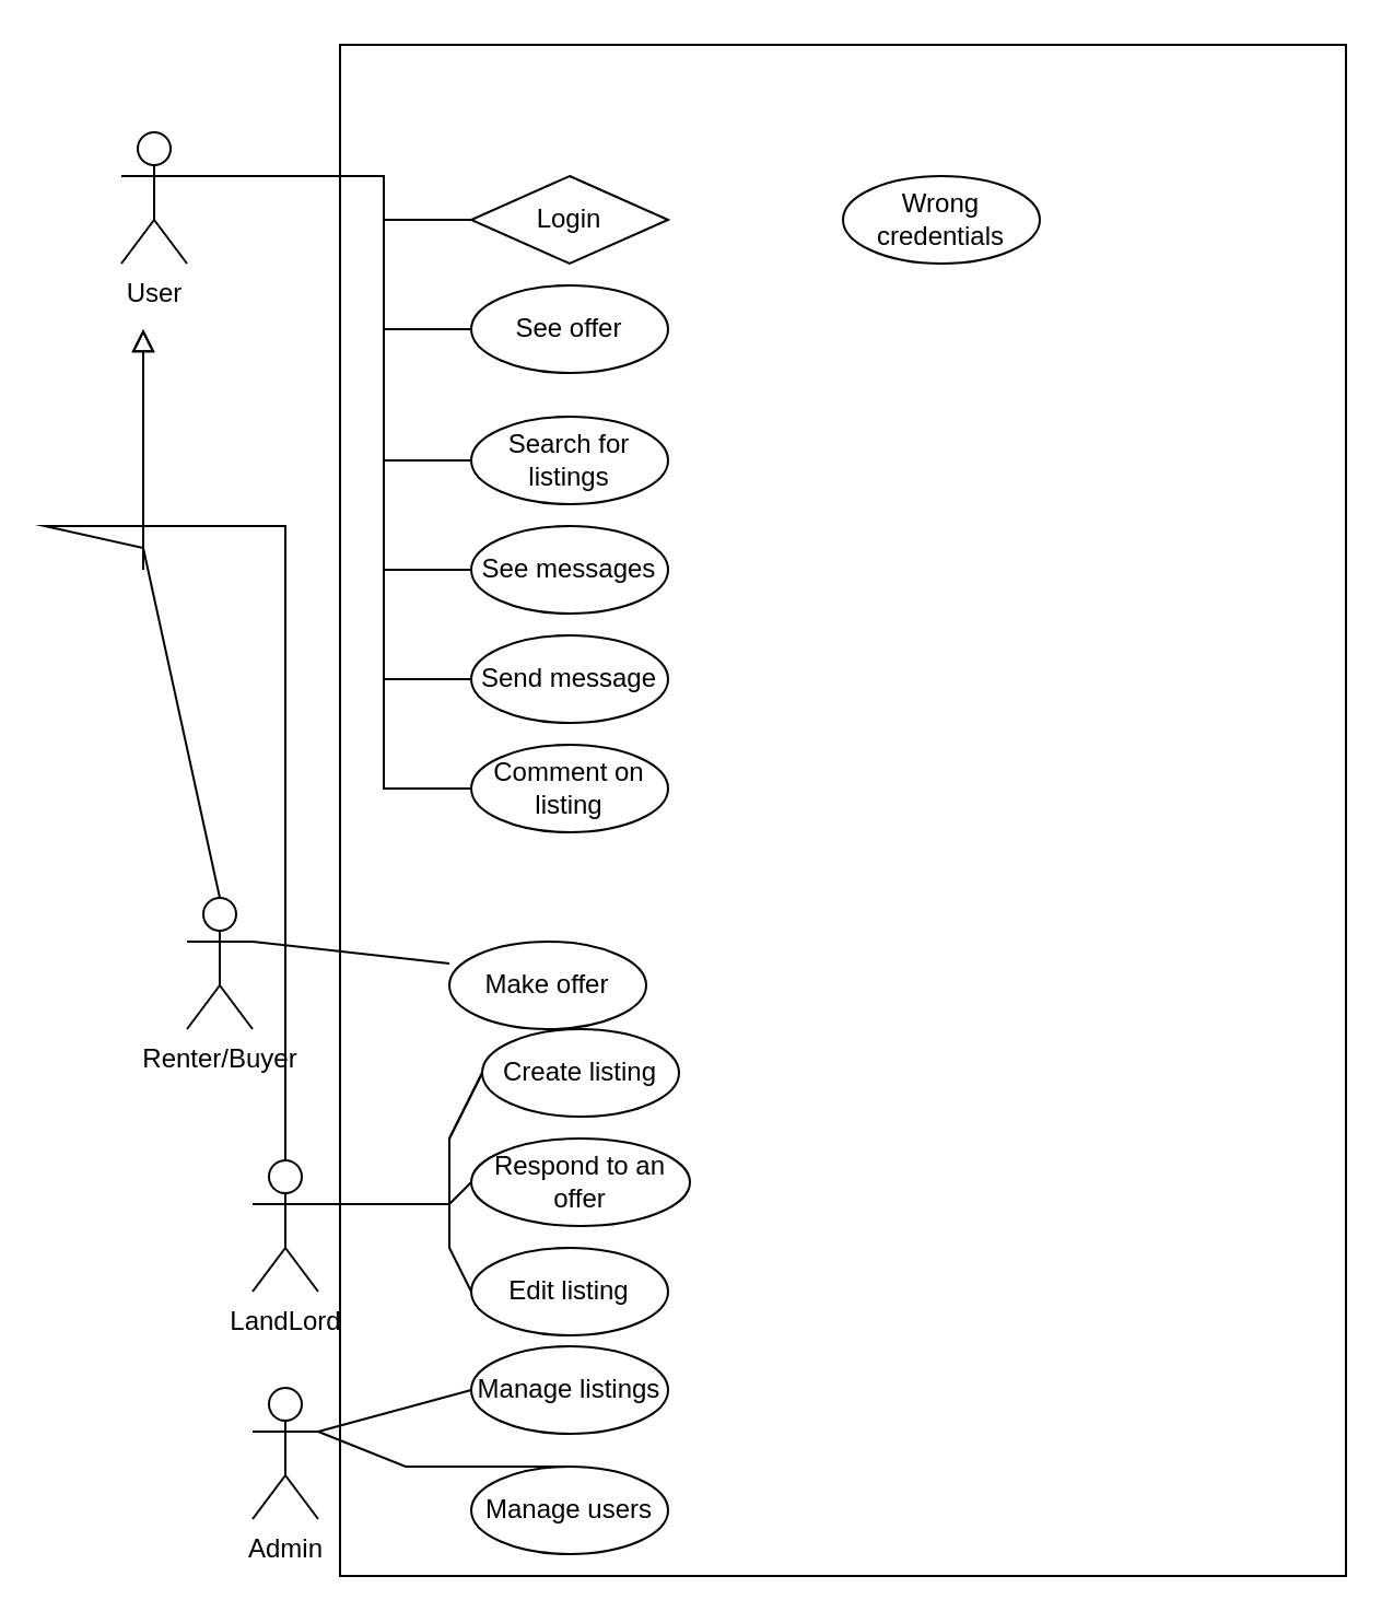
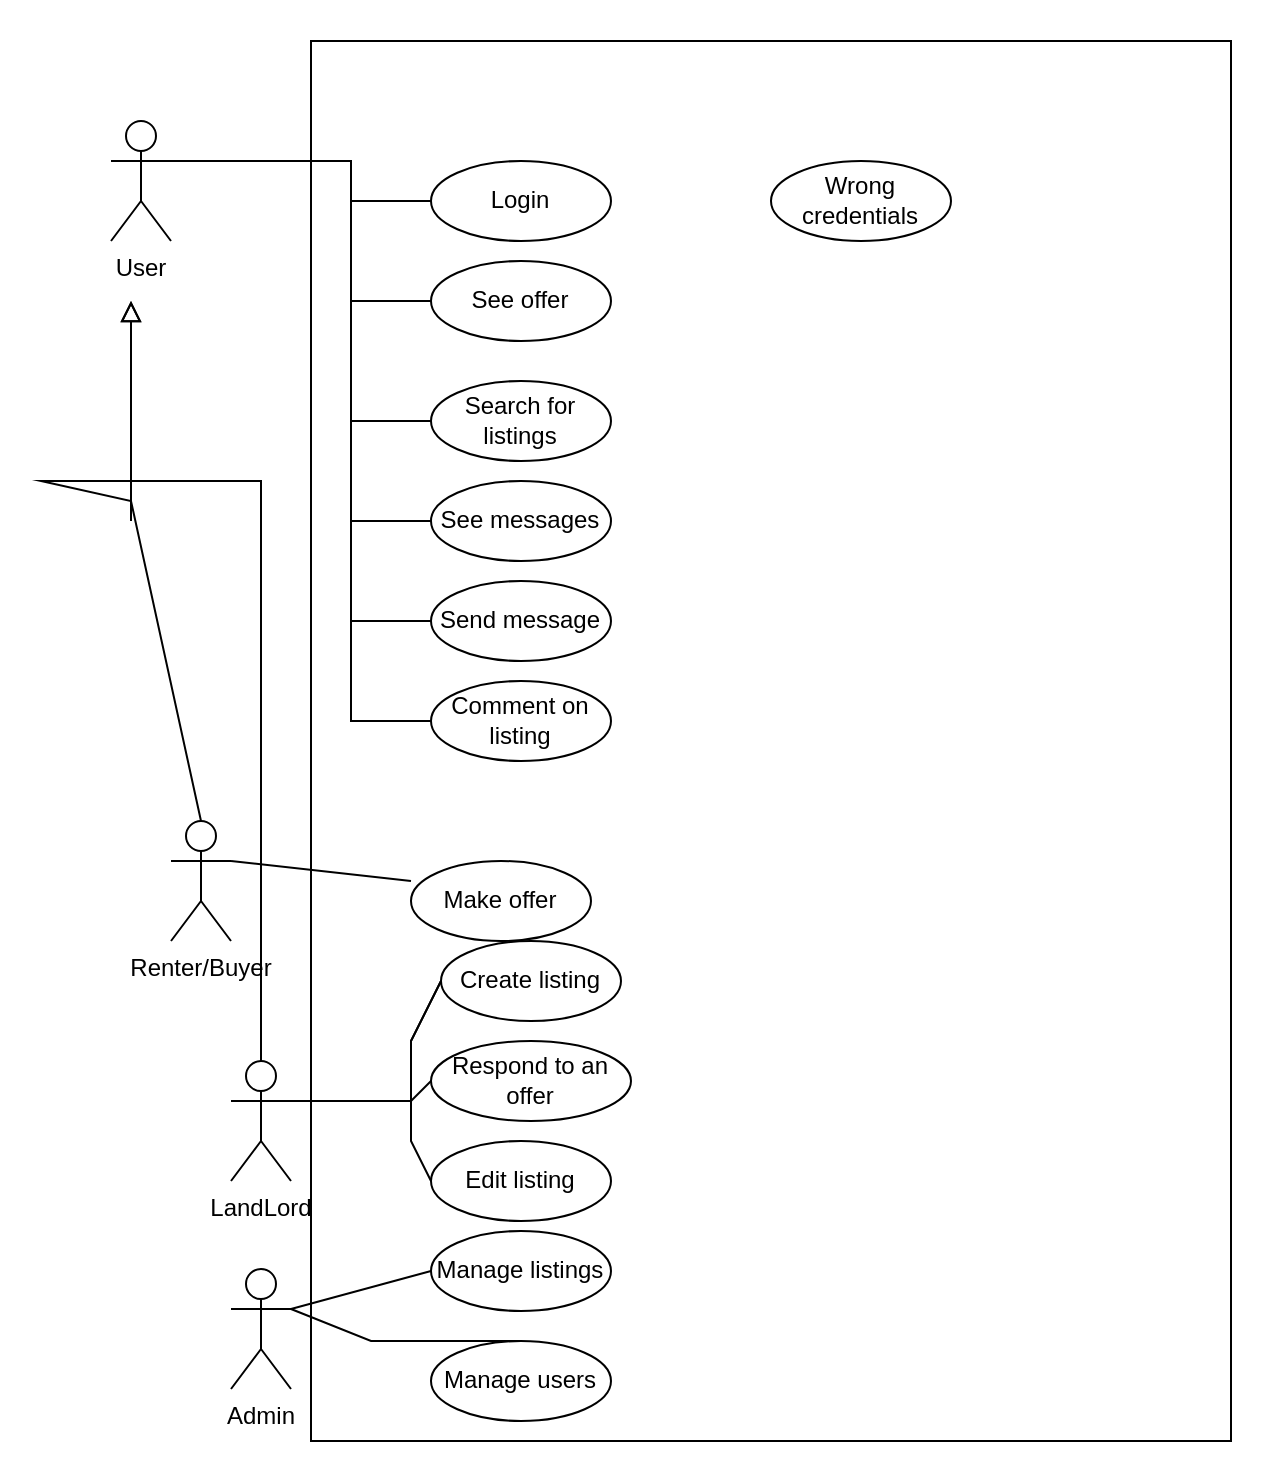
  <mxCell id="0" />
  <mxCell id="1" parent="0" />
  <mxCell id="2" value="User" style="shape=umlActor;verticalLabelPosition=bottom;verticalAlign=top;html=1;outlineConnect=0;" vertex="1" parent="1"><mxGeometry x="55" y="60" width="30" height="60" as="geometry" /></mxCell>
  <mxCell id="3" value="" style="endArrow=block;html=1;rounded=0;align=center;verticalAlign=bottom;endFill=0;labelBackgroundColor=none;endSize=8;exitX=0.5;exitY=0;exitDx=0;exitDy=0;exitPerimeter=0;" edge="1" parent="1" source="12"><mxGeometry relative="1" as="geometry"><mxPoint x="15" y="250" as="sourcePoint" /><mxPoint x="65" y="150" as="targetPoint" /><Array as="points"><mxPoint x="65" y="250" /><mxPoint x="20" y="240" /><mxPoint x="65" y="240" /></Array></mxGeometry></mxCell>
  <mxCell id="4" value="Admin" style="shape=umlActor;verticalLabelPosition=bottom;verticalAlign=top;html=1;outlineConnect=0;" vertex="1" parent="1"><mxGeometry x="115" y="634" width="30" height="60" as="geometry" /></mxCell>
  <mxCell id="5" value="LandLord" style="shape=umlActor;verticalLabelPosition=bottom;verticalAlign=top;html=1;outlineConnect=0;" vertex="1" parent="1"><mxGeometry x="115" y="530" width="30" height="60" as="geometry" /></mxCell>
  <mxCell id="6" value="&lt;div&gt;&lt;br&gt;&lt;/div&gt;&lt;div&gt;&lt;br&gt;&lt;/div&gt;" style="endArrow=none;html=1;rounded=0;align=center;verticalAlign=top;endFill=0;labelBackgroundColor=none;entryX=0.5;entryY=0;entryDx=0;entryDy=0;entryPerimeter=0;" edge="1" parent="1" target="5"><mxGeometry relative="1" as="geometry"><mxPoint x="65" y="240" as="sourcePoint" /><mxPoint x="255" y="240" as="targetPoint" /><Array as="points"><mxPoint x="130" y="240" /></Array></mxGeometry></mxCell>
  <mxCell id="7" value="" style="rounded=0;whiteSpace=wrap;html=1;direction=south;" vertex="1" parent="1"><mxGeometry x="155" y="20" width="460" height="700" as="geometry" /></mxCell>
- <mxCell id="8" value="Login" style="rhombus;whiteSpace=wrap;html=1;" vertex="1" parent="1"><mxGeometry x="215" y="80" width="90" height="40" as="geometry" /></mxCell>
+ <mxCell id="8" value="Login" style="ellipse;whiteSpace=wrap;html=1;" vertex="1" parent="1"><mxGeometry x="215" y="80" width="90" height="40" as="geometry" /></mxCell>
  <mxCell id="9" value="See offer" style="ellipse;whiteSpace=wrap;html=1;" vertex="1" parent="1"><mxGeometry x="215" y="130" width="90" height="40" as="geometry" /></mxCell>
  <mxCell id="10" value="Search for listings" style="ellipse;whiteSpace=wrap;html=1;" vertex="1" parent="1"><mxGeometry x="215" y="190" width="90" height="40" as="geometry" /></mxCell>
  <mxCell id="11" value="" style="endArrow=block;html=1;rounded=0;align=center;verticalAlign=bottom;endFill=0;labelBackgroundColor=none;endSize=8;" edge="1" parent="1"><mxGeometry relative="1" as="geometry"><mxPoint x="65" y="260" as="sourcePoint" /><mxPoint x="65" y="150" as="targetPoint" /><Array as="points" /></mxGeometry></mxCell>
  <mxCell id="12" value="Renter/Buyer" style="shape=umlActor;verticalLabelPosition=bottom;verticalAlign=top;html=1;outlineConnect=0;" vertex="1" parent="1"><mxGeometry x="85" y="410" width="30" height="60" as="geometry" /></mxCell>
  <mxCell id="13" value="" style="endArrow=none;html=1;rounded=0;exitX=1;exitY=0.333;exitDx=0;exitDy=0;exitPerimeter=0;entryX=0;entryY=0.5;entryDx=0;entryDy=0;" edge="1" parent="1" source="2" target="8"><mxGeometry width="50" height="50" relative="1" as="geometry"><mxPoint x="205" y="140" as="sourcePoint" /><mxPoint x="255" y="90" as="targetPoint" /><Array as="points"><mxPoint x="115" y="80" /><mxPoint x="175" y="80" /><mxPoint x="175" y="100" /></Array></mxGeometry></mxCell>
  <mxCell id="14" value="" style="endArrow=none;html=1;rounded=0;entryX=0;entryY=0.5;entryDx=0;entryDy=0;" edge="1" parent="1" target="9"><mxGeometry width="50" height="50" relative="1" as="geometry"><mxPoint x="115" y="80" as="sourcePoint" /><mxPoint x="260" y="130" as="targetPoint" /><Array as="points"><mxPoint x="115" y="80" /><mxPoint x="175" y="80" /><mxPoint x="175" y="150" /></Array></mxGeometry></mxCell>
  <mxCell id="15" value="" style="endArrow=none;html=1;rounded=0;exitX=1;exitY=0.333;exitDx=0;exitDy=0;exitPerimeter=0;entryX=0;entryY=0.5;entryDx=0;entryDy=0;" edge="1" parent="1" source="2" target="10"><mxGeometry width="50" height="50" relative="1" as="geometry"><mxPoint x="95" y="140" as="sourcePoint" /><mxPoint x="270" y="190" as="targetPoint" /><Array as="points"><mxPoint x="115" y="80" /><mxPoint x="175" y="80" /><mxPoint x="175" y="110" /><mxPoint x="175" y="210" /></Array></mxGeometry></mxCell>
  <mxCell id="16" value="See messages" style="ellipse;whiteSpace=wrap;html=1;" vertex="1" parent="1"><mxGeometry x="215" y="240" width="90" height="40" as="geometry" /></mxCell>
  <mxCell id="17" value="Send message" style="ellipse;whiteSpace=wrap;html=1;" vertex="1" parent="1"><mxGeometry x="215" y="290" width="90" height="40" as="geometry" /></mxCell>
  <mxCell id="18" value="" style="endArrow=none;html=1;rounded=0;entryX=0;entryY=0.5;entryDx=0;entryDy=0;" edge="1" parent="1" target="16"><mxGeometry width="50" height="50" relative="1" as="geometry"><mxPoint x="175" y="190" as="sourcePoint" /><mxPoint x="285" y="240" as="targetPoint" /><Array as="points"><mxPoint x="175" y="260" /></Array></mxGeometry></mxCell>
  <mxCell id="19" value="" style="endArrow=none;html=1;rounded=0;entryX=0;entryY=0.5;entryDx=0;entryDy=0;" edge="1" parent="1" target="17"><mxGeometry width="50" height="50" relative="1" as="geometry"><mxPoint x="175" y="240" as="sourcePoint" /><mxPoint x="255" y="260" as="targetPoint" /><Array as="points"><mxPoint x="175" y="310" /></Array></mxGeometry></mxCell>
  <mxCell id="20" value="Create listing" style="ellipse;whiteSpace=wrap;html=1;" vertex="1" parent="1"><mxGeometry x="220" y="470" width="90" height="40" as="geometry" /></mxCell>
  <mxCell id="21" value="" style="endArrow=none;html=1;rounded=0;entryX=0;entryY=0.5;entryDx=0;entryDy=0;exitX=1;exitY=0.333;exitDx=0;exitDy=0;exitPerimeter=0;" edge="1" parent="1" source="5" target="20"><mxGeometry width="50" height="50" relative="1" as="geometry"><mxPoint x="205" y="480" as="sourcePoint" /><mxPoint x="255" y="430" as="targetPoint" /><Array as="points"><mxPoint x="205" y="550" /><mxPoint x="205" y="520" /></Array></mxGeometry></mxCell>
  <mxCell id="22" value="Edit listing" style="ellipse;whiteSpace=wrap;html=1;" vertex="1" parent="1"><mxGeometry x="215" y="570" width="90" height="40" as="geometry" /></mxCell>
  <mxCell id="23" value="" style="endArrow=none;html=1;rounded=0;exitX=0;exitY=0.5;exitDx=0;exitDy=0;entryX=0;entryY=0.5;entryDx=0;entryDy=0;" edge="1" parent="1" source="22" target="20"><mxGeometry width="50" height="50" relative="1" as="geometry"><mxPoint x="205" y="570" as="sourcePoint" /><mxPoint x="205" y="520" as="targetPoint" /><Array as="points"><mxPoint x="205" y="570" /><mxPoint x="205" y="520" /></Array></mxGeometry></mxCell>
  <mxCell id="24" value="Make offer" style="ellipse;whiteSpace=wrap;html=1;" vertex="1" parent="1"><mxGeometry x="205" y="430" width="90" height="40" as="geometry" /></mxCell>
  <mxCell id="25" value="Comment on listing" style="ellipse;whiteSpace=wrap;html=1;" vertex="1" parent="1"><mxGeometry x="215" y="340" width="90" height="40" as="geometry" /></mxCell>
  <mxCell id="26" value="" style="endArrow=none;html=1;rounded=0;" edge="1" parent="1"><mxGeometry width="50" height="50" relative="1" as="geometry"><mxPoint x="175" y="310" as="sourcePoint" /><mxPoint x="215" y="360" as="targetPoint" /><Array as="points"><mxPoint x="175" y="360" /></Array></mxGeometry></mxCell>
  <mxCell id="27" value="Manage listings" style="ellipse;whiteSpace=wrap;html=1;" vertex="1" parent="1"><mxGeometry x="215" y="615" width="90" height="40" as="geometry" /></mxCell>
  <mxCell id="28" value="Manage users" style="ellipse;whiteSpace=wrap;html=1;" vertex="1" parent="1"><mxGeometry x="215" y="670" width="90" height="40" as="geometry" /></mxCell>
  <mxCell id="29" value="" style="endArrow=none;html=1;rounded=0;exitX=1;exitY=0.333;exitDx=0;exitDy=0;exitPerimeter=0;" edge="1" parent="1" source="12"><mxGeometry width="50" height="50" relative="1" as="geometry"><mxPoint x="155" y="490" as="sourcePoint" /><mxPoint x="205" y="440" as="targetPoint" /></mxGeometry></mxCell>
  <mxCell id="30" value="" style="endArrow=none;html=1;rounded=0;exitX=1;exitY=0.333;exitDx=0;exitDy=0;exitPerimeter=0;entryX=0;entryY=0.5;entryDx=0;entryDy=0;" edge="1" parent="1" source="4" target="27"><mxGeometry width="50" height="50" relative="1" as="geometry"><mxPoint x="205" y="660" as="sourcePoint" /><mxPoint x="255" y="610" as="targetPoint" /></mxGeometry></mxCell>
  <mxCell id="31" value="" style="endArrow=none;html=1;rounded=0;exitX=1;exitY=0.333;exitDx=0;exitDy=0;exitPerimeter=0;entryX=0.5;entryY=0;entryDx=0;entryDy=0;" edge="1" parent="1" source="4" target="28"><mxGeometry width="50" height="50" relative="1" as="geometry"><mxPoint x="205" y="660" as="sourcePoint" /><mxPoint x="255" y="610" as="targetPoint" /><Array as="points"><mxPoint x="185" y="670" /></Array></mxGeometry></mxCell>
  <mxCell id="32" value="Wrong credentials" style="ellipse;whiteSpace=wrap;html=1;" vertex="1" parent="1"><mxGeometry x="385" y="80" width="90" height="40" as="geometry" /></mxCell>
  <mxCell id="33" value="Respond to an offer" style="ellipse;whiteSpace=wrap;html=1;" vertex="1" parent="1"><mxGeometry x="215" y="520" width="100" height="40" as="geometry" /></mxCell>
  <mxCell id="34" value="" style="endArrow=none;html=1;rounded=0;entryX=0;entryY=0.5;entryDx=0;entryDy=0;" edge="1" parent="1" target="33"><mxGeometry width="50" height="50" relative="1" as="geometry"><mxPoint x="205" y="550" as="sourcePoint" /><mxPoint x="385" y="510" as="targetPoint" /></mxGeometry></mxCell>
